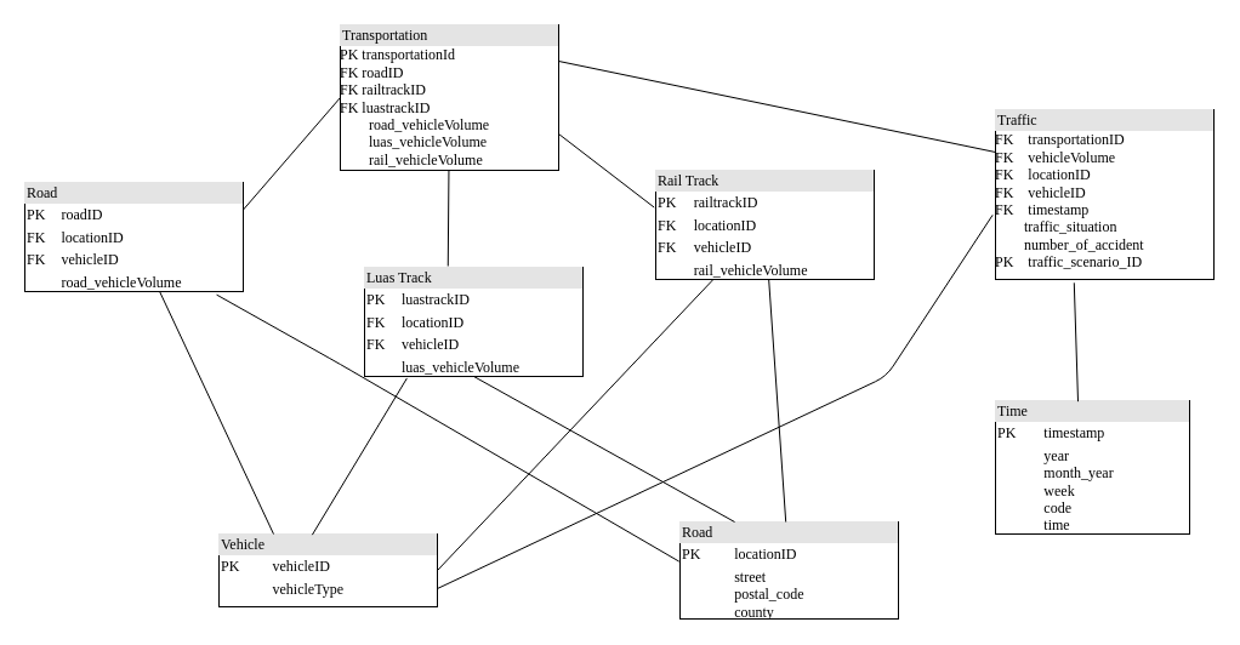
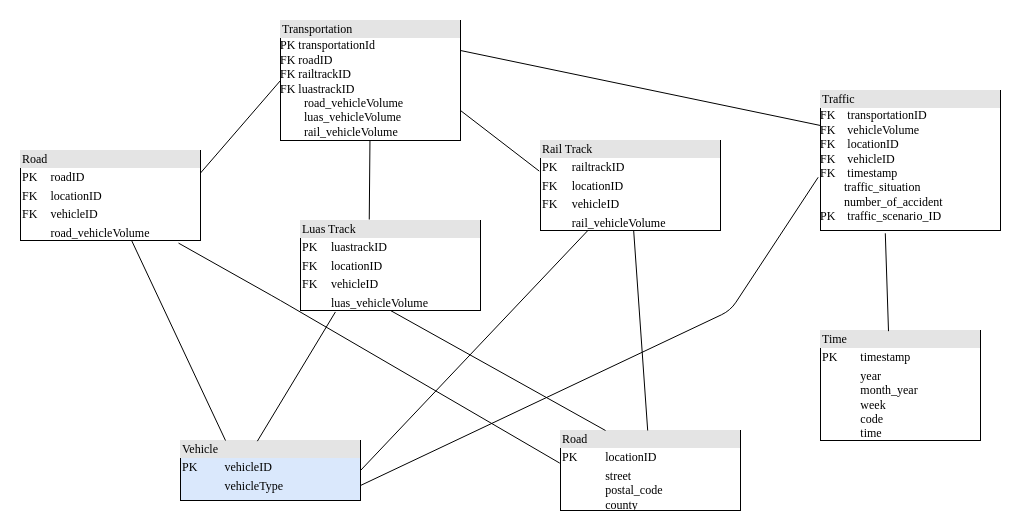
  <mxCell id="0" />
  <mxCell id="1" parent="0" />
  <mxCell id="2" value="&lt;div style=&quot;box-sizing: border-box ; width: 100% ; background: #e4e4e4 ; padding: 2px&quot;&gt;Transportation&lt;/div&gt;&lt;div&gt;PK&lt;span style=&quot;white-space: pre&quot;&gt; &lt;/span&gt;transportationId&lt;/div&gt;&lt;div&gt;FK&lt;span style=&quot;white-space: pre&quot;&gt; &lt;/span&gt;roadID&lt;/div&gt;&lt;div&gt;FK&lt;span style=&quot;white-space: pre&quot;&gt; &lt;/span&gt;railtrackID&lt;/div&gt;&lt;div&gt;FK&lt;span style=&quot;white-space: pre&quot;&gt; &lt;/span&gt;luastrackID&lt;/div&gt;&lt;div&gt;&amp;nbsp; &amp;nbsp; &amp;nbsp; &amp;nbsp; road_vehicleVolume&lt;/div&gt;&lt;div&gt;&amp;nbsp; &amp;nbsp; &amp;nbsp; &amp;nbsp; luas_vehicleVolume&lt;/div&gt;&lt;div&gt;&amp;nbsp; &amp;nbsp; &amp;nbsp; &amp;nbsp; rail_vehicleVolume&lt;/div&gt;" style="verticalAlign=top;align=left;overflow=fill;html=1;rounded=0;shadow=0;comic=0;labelBackgroundColor=none;strokeWidth=1;fontFamily=Verdana;fontSize=12" parent="1" vertex="1"><mxGeometry x="280" y="20" width="180" height="120" as="geometry" /></mxCell>
  <mxCell id="3" value="&lt;div style=&quot;box-sizing: border-box ; width: 100% ; background: #e4e4e4 ; padding: 2px&quot;&gt;Road&lt;/div&gt;&lt;table style=&quot;width: 100% ; font-size: 1em&quot; cellpadding=&quot;2&quot; cellspacing=&quot;0&quot;&gt;&lt;tbody&gt;&lt;tr&gt;&lt;td&gt;PK&lt;/td&gt;&lt;td&gt;roadID&lt;/td&gt;&lt;/tr&gt;&lt;tr&gt;&lt;td&gt;FK&lt;/td&gt;&lt;td&gt;locationID&lt;/td&gt;&lt;/tr&gt;&lt;tr&gt;&lt;td&gt;FK&lt;/td&gt;&lt;td&gt;vehicleID&lt;/td&gt;&lt;/tr&gt;&lt;tr&gt;&lt;td&gt;&amp;nbsp;&lt;/td&gt;&lt;td&gt;road_vehicleVolume&lt;/td&gt;&lt;/tr&gt;&lt;/tbody&gt;&lt;/table&gt;" style="verticalAlign=top;align=left;overflow=fill;html=1;rounded=0;shadow=0;comic=0;labelBackgroundColor=none;strokeWidth=1;fontFamily=Verdana;fontSize=12" vertex="1" parent="1"><mxGeometry x="20" y="150" width="180" height="90" as="geometry" /></mxCell>
  <mxCell id="4" value="&lt;div style=&quot;box-sizing: border-box ; width: 100% ; background: #e4e4e4 ; padding: 2px&quot;&gt;Luas Track&lt;/div&gt;&lt;table style=&quot;width: 100% ; font-size: 1em&quot; cellpadding=&quot;2&quot; cellspacing=&quot;0&quot;&gt;&lt;tbody&gt;&lt;tr&gt;&lt;td&gt;PK&lt;/td&gt;&lt;td&gt;luastrackID&lt;/td&gt;&lt;/tr&gt;&lt;tr&gt;&lt;td&gt;FK&lt;/td&gt;&lt;td&gt;locationID&lt;/td&gt;&lt;/tr&gt;&lt;tr&gt;&lt;td&gt;FK&lt;/td&gt;&lt;td&gt;vehicleID&lt;/td&gt;&lt;/tr&gt;&lt;tr&gt;&lt;td&gt;&amp;nbsp;&amp;nbsp;&lt;/td&gt;&lt;td&gt;luas_vehicleVolume&lt;/td&gt;&lt;/tr&gt;&lt;/tbody&gt;&lt;/table&gt;" style="verticalAlign=top;align=left;overflow=fill;html=1;rounded=0;shadow=0;comic=0;labelBackgroundColor=none;strokeWidth=1;fontFamily=Verdana;fontSize=12" vertex="1" parent="1"><mxGeometry x="300" y="220" width="180" height="90" as="geometry" /></mxCell>
  <mxCell id="5" value="&lt;div style=&quot;box-sizing: border-box ; width: 100% ; background: #e4e4e4 ; padding: 2px&quot;&gt;Rail Track&lt;/div&gt;&lt;table style=&quot;width: 100% ; font-size: 1em&quot; cellpadding=&quot;2&quot; cellspacing=&quot;0&quot;&gt;&lt;tbody&gt;&lt;tr&gt;&lt;td&gt;PK&lt;/td&gt;&lt;td&gt;railtrackID&lt;/td&gt;&lt;/tr&gt;&lt;tr&gt;&lt;td&gt;FK&lt;/td&gt;&lt;td&gt;locationID&lt;/td&gt;&lt;/tr&gt;&lt;tr&gt;&lt;td&gt;FK&lt;/td&gt;&lt;td&gt;vehicleID&lt;/td&gt;&lt;/tr&gt;&lt;tr&gt;&lt;td&gt;&lt;br&gt;&lt;/td&gt;&lt;td&gt;rail_vehicleVolume&lt;/td&gt;&lt;/tr&gt;&lt;/tbody&gt;&lt;/table&gt;" style="verticalAlign=top;align=left;overflow=fill;html=1;rounded=0;shadow=0;comic=0;labelBackgroundColor=none;strokeWidth=1;fontFamily=Verdana;fontSize=12" vertex="1" parent="1"><mxGeometry x="540" y="140" width="180" height="90" as="geometry" /></mxCell>
  <mxCell id="6" value="" style="endArrow=none;html=1;entryX=0;entryY=0.5;entryDx=0;entryDy=0;exitX=1;exitY=0.25;exitDx=0;exitDy=0;" edge="1" parent="1" source="3" target="2"><mxGeometry width="50" height="50" relative="1" as="geometry"><mxPoint x="-90" y="171" as="sourcePoint" /><mxPoint x="-40" y="121" as="targetPoint" /></mxGeometry></mxCell>
  <mxCell id="7" value="" style="endArrow=none;html=1;exitX=0.382;exitY=-0.011;exitDx=0;exitDy=0;exitPerimeter=0;" edge="1" parent="1" source="4" target="2"><mxGeometry width="50" height="50" relative="1" as="geometry"><mxPoint x="-170" y="340" as="sourcePoint" /><mxPoint x="-220" y="330" as="targetPoint" /></mxGeometry></mxCell>
  <mxCell id="8" value="" style="endArrow=none;html=1;entryX=1;entryY=0.75;entryDx=0;entryDy=0;exitX=-0.007;exitY=0.34;exitDx=0;exitDy=0;exitPerimeter=0;" edge="1" parent="1" source="5" target="2"><mxGeometry width="50" height="50" relative="1" as="geometry"><mxPoint x="-270" y="350" as="sourcePoint" /><mxPoint x="-220" y="300" as="targetPoint" /></mxGeometry></mxCell>
- <mxCell id="9" value="&lt;div style=&quot;box-sizing: border-box ; width: 100% ; background: #e4e4e4 ; padding: 2px&quot;&gt;Vehicle&lt;/div&gt;&lt;table style=&quot;width: 100% ; font-size: 1em&quot; cellpadding=&quot;2&quot; cellspacing=&quot;0&quot;&gt;&lt;tbody&gt;&lt;tr&gt;&lt;td&gt;PK&lt;/td&gt;&lt;td&gt;vehicleID&lt;/td&gt;&lt;/tr&gt;&lt;tr&gt;&lt;td&gt;&lt;br&gt;&lt;/td&gt;&lt;td&gt;vehicleType&lt;/td&gt;&lt;/tr&gt;&lt;tr&gt;&lt;td&gt;&lt;/td&gt;&lt;td&gt;&lt;/td&gt;&lt;/tr&gt;&lt;/tbody&gt;&lt;/table&gt;" style="verticalAlign=top;align=left;overflow=fill;html=1;rounded=0;shadow=0;comic=0;labelBackgroundColor=none;strokeWidth=1;fontFamily=Verdana;fontSize=12" vertex="1" parent="1"><mxGeometry x="180" y="440" width="180" height="60" as="geometry" /></mxCell>
+ <mxCell id="9" value="&lt;div style=&quot;box-sizing: border-box ; width: 100% ; background: #e4e4e4 ; padding: 2px&quot;&gt;Vehicle&lt;/div&gt;&lt;table style=&quot;width: 100% ; font-size: 1em&quot; cellpadding=&quot;2&quot; cellspacing=&quot;0&quot;&gt;&lt;tbody&gt;&lt;tr&gt;&lt;td&gt;PK&lt;/td&gt;&lt;td&gt;vehicleID&lt;/td&gt;&lt;/tr&gt;&lt;tr&gt;&lt;td&gt;&lt;br&gt;&lt;/td&gt;&lt;td&gt;vehicleType&lt;/td&gt;&lt;/tr&gt;&lt;tr&gt;&lt;td&gt;&lt;/td&gt;&lt;td&gt;&lt;/td&gt;&lt;/tr&gt;&lt;/tbody&gt;&lt;/table&gt;" style="verticalAlign=top;align=left;overflow=fill;html=1;rounded=0;shadow=0;comic=0;labelBackgroundColor=none;strokeWidth=1;fontFamily=Verdana;fontSize=12;fillColor=#dae8fc;" vertex="1" parent="1"><mxGeometry x="180" y="440" width="180" height="60" as="geometry" /></mxCell>
  <mxCell id="10" style="edgeStyle=orthogonalEdgeStyle;rounded=0;orthogonalLoop=1;jettySize=auto;html=1;exitX=0.5;exitY=1;exitDx=0;exitDy=0;" edge="1" parent="1" source="9" target="9"><mxGeometry relative="1" as="geometry" /></mxCell>
  <mxCell id="11" value="&lt;div style=&quot;box-sizing: border-box ; width: 100% ; background: #e4e4e4 ; padding: 2px&quot;&gt;Road&lt;/div&gt;&lt;table style=&quot;width: 100% ; font-size: 1em&quot; cellpadding=&quot;2&quot; cellspacing=&quot;0&quot;&gt;&lt;tbody&gt;&lt;tr&gt;&lt;td&gt;PK&lt;/td&gt;&lt;td&gt;locationID&lt;/td&gt;&lt;/tr&gt;&lt;tr&gt;&lt;td&gt;&lt;br&gt;&lt;/td&gt;&lt;td&gt;street&lt;br&gt;postal_code&lt;br&gt;county&lt;/td&gt;&lt;/tr&gt;&lt;tr&gt;&lt;td&gt;&lt;/td&gt;&lt;td&gt;&lt;/td&gt;&lt;/tr&gt;&lt;/tbody&gt;&lt;/table&gt;" style="verticalAlign=top;align=left;overflow=fill;html=1;rounded=0;shadow=0;comic=0;labelBackgroundColor=none;strokeWidth=1;fontFamily=Verdana;fontSize=12" vertex="1" parent="1"><mxGeometry x="560" y="430" width="180" height="80" as="geometry" /></mxCell>
  <mxCell id="12" value="" style="endArrow=none;html=1;entryX=0.25;entryY=0;entryDx=0;entryDy=0;" edge="1" parent="1" source="3" target="9"><mxGeometry width="50" height="50" relative="1" as="geometry"><mxPoint x="-260" y="590" as="sourcePoint" /><mxPoint x="-210" y="540" as="targetPoint" /></mxGeometry></mxCell>
  <mxCell id="13" value="" style="endArrow=none;html=1;entryX=0.427;entryY=0.011;entryDx=0;entryDy=0;exitX=0.194;exitY=1.016;exitDx=0;exitDy=0;exitPerimeter=0;entryPerimeter=0;" edge="1" parent="1" source="4" target="9"><mxGeometry width="50" height="50" relative="1" as="geometry"><mxPoint x="-143.723" y="260" as="sourcePoint" /><mxPoint x="-75" y="450" as="targetPoint" /></mxGeometry></mxCell>
  <mxCell id="14" value="" style="endArrow=none;html=1;" edge="1" parent="1" source="5" target="11"><mxGeometry width="50" height="50" relative="1" as="geometry"><mxPoint x="29.92" y="341.44" as="sourcePoint" /><mxPoint x="570" y="375" as="targetPoint" /></mxGeometry></mxCell>
  <mxCell id="15" value="" style="endArrow=none;html=1;entryX=0.25;entryY=0;entryDx=0;entryDy=0;exitX=0.5;exitY=1;exitDx=0;exitDy=0;" edge="1" parent="1" source="4" target="11"><mxGeometry width="50" height="50" relative="1" as="geometry"><mxPoint x="39.92" y="351.44" as="sourcePoint" /><mxPoint x="-23.14" y="470.605" as="targetPoint" /></mxGeometry></mxCell>
  <mxCell id="16" value="" style="endArrow=none;html=1;entryX=-0.004;entryY=0.408;entryDx=0;entryDy=0;exitX=0.878;exitY=1.029;exitDx=0;exitDy=0;entryPerimeter=0;exitPerimeter=0;" edge="1" parent="1" source="3" target="11"><mxGeometry width="50" height="50" relative="1" as="geometry"><mxPoint x="75" y="330" as="sourcePoint" /><mxPoint x="265" y="450" as="targetPoint" /><Array as="points"><mxPoint x="280" y="300" /></Array></mxGeometry></mxCell>
  <mxCell id="17" value="" style="endArrow=none;html=1;entryX=1;entryY=0.5;entryDx=0;entryDy=0;" edge="1" parent="1" source="5" target="9"><mxGeometry width="50" height="50" relative="1" as="geometry"><mxPoint x="320" y="290" as="sourcePoint" /><mxPoint x="-90" y="690" as="targetPoint" /></mxGeometry></mxCell>
  <mxCell id="18" value="&lt;div style=&quot;box-sizing: border-box ; width: 100% ; background: #e4e4e4 ; padding: 2px&quot;&gt;Time&lt;/div&gt;&lt;table style=&quot;width: 100% ; font-size: 1em&quot; cellpadding=&quot;2&quot; cellspacing=&quot;0&quot;&gt;&lt;tbody&gt;&lt;tr&gt;&lt;td&gt;PK&lt;/td&gt;&lt;td&gt;timestamp&lt;/td&gt;&lt;/tr&gt;&lt;tr&gt;&lt;td&gt;&lt;br&gt;&lt;/td&gt;&lt;td&gt;year&lt;br&gt;month_year&lt;br&gt;week&lt;br&gt;code&lt;br&gt;time&lt;/td&gt;&lt;/tr&gt;&lt;tr&gt;&lt;td&gt;&lt;/td&gt;&lt;td&gt;&lt;/td&gt;&lt;/tr&gt;&lt;/tbody&gt;&lt;/table&gt;" style="verticalAlign=top;align=left;overflow=fill;html=1;rounded=0;shadow=0;comic=0;labelBackgroundColor=none;strokeWidth=1;fontFamily=Verdana;fontSize=12" vertex="1" parent="1"><mxGeometry x="820" y="330" width="160" height="110" as="geometry" /></mxCell>
  <mxCell id="19" value="&lt;div style=&quot;box-sizing: border-box ; width: 100% ; background: #e4e4e4 ; padding: 2px&quot;&gt;Traffic&lt;/div&gt;FK&amp;nbsp; &amp;nbsp; transportationID&lt;br&gt;FK&amp;nbsp; &amp;nbsp; vehicleVolume&lt;br&gt;FK&amp;nbsp; &amp;nbsp; locationID&lt;br&gt;FK&amp;nbsp; &amp;nbsp; vehicleID&lt;br&gt;FK&amp;nbsp; &amp;nbsp; timestamp&lt;br&gt;&amp;nbsp; &amp;nbsp; &amp;nbsp; &amp;nbsp; traffic_situation&lt;br&gt;&amp;nbsp; &amp;nbsp; &amp;nbsp; &amp;nbsp; number_of_accident&lt;br&gt;PK&amp;nbsp; &amp;nbsp; traffic_scenario_ID" style="verticalAlign=top;align=left;overflow=fill;html=1;rounded=0;shadow=0;comic=0;labelBackgroundColor=none;strokeWidth=1;fontFamily=Verdana;fontSize=12" vertex="1" parent="1"><mxGeometry x="820" y="90" width="180" height="140" as="geometry" /></mxCell>
  <mxCell id="20" value="" style="endArrow=none;html=1;entryX=0.425;entryY=0.006;entryDx=0;entryDy=0;entryPerimeter=0;exitX=0.36;exitY=1.02;exitDx=0;exitDy=0;exitPerimeter=0;" edge="1" parent="1" source="19" target="18"><mxGeometry width="50" height="50" relative="1" as="geometry"><mxPoint x="170" y="580" as="sourcePoint" /><mxPoint x="220" y="530" as="targetPoint" /></mxGeometry></mxCell>
  <mxCell id="21" value="" style="endArrow=none;html=1;entryX=1;entryY=0.75;entryDx=0;entryDy=0;exitX=-0.013;exitY=0.62;exitDx=0;exitDy=0;exitPerimeter=0;" edge="1" parent="1" source="19" target="9"><mxGeometry width="50" height="50" relative="1" as="geometry"><mxPoint x="170" y="580" as="sourcePoint" /><mxPoint x="220" y="530" as="targetPoint" /><Array as="points"><mxPoint x="730" y="310" /></Array></mxGeometry></mxCell>
  <mxCell id="22" value="" style="endArrow=none;html=1;entryX=1;entryY=0.25;entryDx=0;entryDy=0;exitX=0;exitY=0.25;exitDx=0;exitDy=0;" edge="1" parent="1" source="19" target="2"><mxGeometry width="50" height="50" relative="1" as="geometry"><mxPoint x="170" y="580" as="sourcePoint" /><mxPoint x="220" y="530" as="targetPoint" /></mxGeometry></mxCell>
